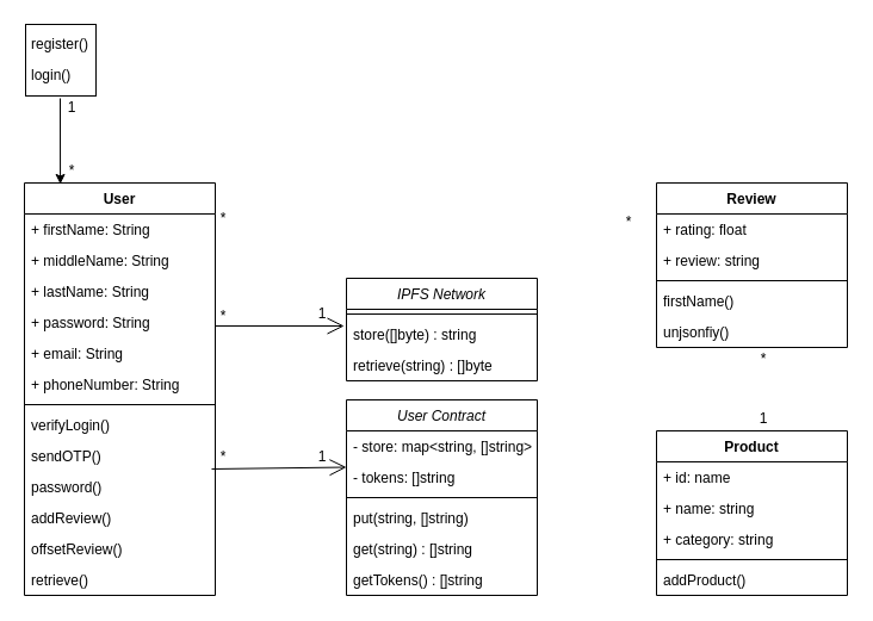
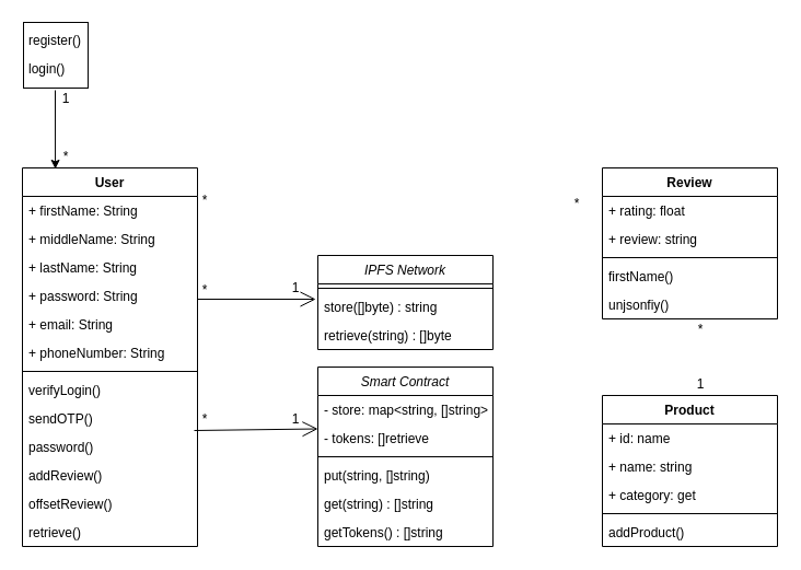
  <mxCell id="0" />
  <mxCell id="1" parent="0" />
  <mxCell id="2" value="" style="rounded=0;whiteSpace=wrap;html=1;" vertex="1" parent="1"><mxGeometry x="21" y="20" width="59" height="60" as="geometry" /></mxCell>
  <mxCell id="3" value="User" style="swimlane;fontStyle=1;align=center;verticalAlign=top;childLayout=stackLayout;horizontal=1;startSize=26;horizontalStack=0;resizeParent=1;resizeParentMax=0;resizeLast=0;collapsible=1;marginBottom=0;" vertex="1" parent="1"><mxGeometry x="20" y="153" width="160" height="346" as="geometry" /></mxCell>
  <mxCell id="4" value="+ firstName: String" style="text;strokeColor=none;fillColor=none;align=left;verticalAlign=top;spacingLeft=4;spacingRight=4;overflow=hidden;rotatable=0;points=[[0,0.5],[1,0.5]];portConstraint=eastwest;" vertex="1" parent="3"><mxGeometry y="26" width="160" height="26" as="geometry" /></mxCell>
  <mxCell id="5" value="+ middleName: String" style="text;strokeColor=none;fillColor=none;align=left;verticalAlign=top;spacingLeft=4;spacingRight=4;overflow=hidden;rotatable=0;points=[[0,0.5],[1,0.5]];portConstraint=eastwest;" vertex="1" parent="3"><mxGeometry y="52" width="160" height="26" as="geometry" /></mxCell>
  <mxCell id="6" value="+ lastName: String" style="text;strokeColor=none;fillColor=none;align=left;verticalAlign=top;spacingLeft=4;spacingRight=4;overflow=hidden;rotatable=0;points=[[0,0.5],[1,0.5]];portConstraint=eastwest;" vertex="1" parent="3"><mxGeometry y="78" width="160" height="26" as="geometry" /></mxCell>
  <mxCell id="7" value="+ password: String" style="text;strokeColor=none;fillColor=none;align=left;verticalAlign=top;spacingLeft=4;spacingRight=4;overflow=hidden;rotatable=0;points=[[0,0.5],[1,0.5]];portConstraint=eastwest;" vertex="1" parent="3"><mxGeometry y="104" width="160" height="26" as="geometry" /></mxCell>
  <mxCell id="8" value="+ email: String" style="text;strokeColor=none;fillColor=none;align=left;verticalAlign=top;spacingLeft=4;spacingRight=4;overflow=hidden;rotatable=0;points=[[0,0.5],[1,0.5]];portConstraint=eastwest;" vertex="1" parent="3"><mxGeometry y="130" width="160" height="26" as="geometry" /></mxCell>
  <mxCell id="9" value="+ phoneNumber: String" style="text;strokeColor=none;fillColor=none;align=left;verticalAlign=top;spacingLeft=4;spacingRight=4;overflow=hidden;rotatable=0;points=[[0,0.5],[1,0.5]];portConstraint=eastwest;" vertex="1" parent="3"><mxGeometry y="156" width="160" height="26" as="geometry" /></mxCell>
  <mxCell id="10" value="" style="line;strokeWidth=1;fillColor=none;align=left;verticalAlign=middle;spacingTop=-1;spacingLeft=3;spacingRight=3;rotatable=0;labelPosition=right;points=[];portConstraint=eastwest;" vertex="1" parent="3"><mxGeometry y="182" width="160" height="8" as="geometry" /></mxCell>
  <mxCell id="11" value="verifyLogin()" style="text;strokeColor=none;fillColor=none;align=left;verticalAlign=top;spacingLeft=4;spacingRight=4;overflow=hidden;rotatable=0;points=[[0,0.5],[1,0.5]];portConstraint=eastwest;" vertex="1" parent="3"><mxGeometry y="190" width="160" height="26" as="geometry" /></mxCell>
  <mxCell id="12" value="sendOTP()" style="text;strokeColor=none;fillColor=none;align=left;verticalAlign=top;spacingLeft=4;spacingRight=4;overflow=hidden;rotatable=0;points=[[0,0.5],[1,0.5]];portConstraint=eastwest;" vertex="1" parent="3"><mxGeometry y="216" width="160" height="26" as="geometry" /></mxCell>
  <mxCell id="13" value="password()" style="text;strokeColor=none;fillColor=none;align=left;verticalAlign=top;spacingLeft=4;spacingRight=4;overflow=hidden;rotatable=0;points=[[0,0.5],[1,0.5]];portConstraint=eastwest;" vertex="1" parent="3"><mxGeometry y="242" width="160" height="26" as="geometry" /></mxCell>
  <mxCell id="14" value="addReview()" style="text;strokeColor=none;fillColor=none;align=left;verticalAlign=top;spacingLeft=4;spacingRight=4;overflow=hidden;rotatable=0;points=[[0,0.5],[1,0.5]];portConstraint=eastwest;" vertex="1" parent="3"><mxGeometry y="268" width="160" height="26" as="geometry" /></mxCell>
  <mxCell id="15" value="offsetReview()" style="text;strokeColor=none;fillColor=none;align=left;verticalAlign=top;spacingLeft=4;spacingRight=4;overflow=hidden;rotatable=0;points=[[0,0.5],[1,0.5]];portConstraint=eastwest;" vertex="1" parent="3"><mxGeometry y="294" width="160" height="26" as="geometry" /></mxCell>
  <mxCell id="16" value="retrieve()" style="text;strokeColor=none;fillColor=none;align=left;verticalAlign=top;spacingLeft=4;spacingRight=4;overflow=hidden;rotatable=0;points=[[0,0.5],[1,0.5]];portConstraint=eastwest;" vertex="1" parent="3"><mxGeometry y="320" width="160" height="26" as="geometry" /></mxCell>
  <mxCell id="17" value="Product" style="swimlane;fontStyle=1;align=center;verticalAlign=top;childLayout=stackLayout;horizontal=1;startSize=26;horizontalStack=0;resizeParent=1;resizeParentMax=0;resizeLast=0;collapsible=1;marginBottom=0;" vertex="1" parent="1"><mxGeometry x="550" y="361" width="160" height="138" as="geometry" /></mxCell>
  <mxCell id="18" value="+ id: name" style="text;strokeColor=none;fillColor=none;align=left;verticalAlign=top;spacingLeft=4;spacingRight=4;overflow=hidden;rotatable=0;points=[[0,0.5],[1,0.5]];portConstraint=eastwest;" vertex="1" parent="17"><mxGeometry y="26" width="160" height="26" as="geometry" /></mxCell>
  <mxCell id="19" value="+ name: string" style="text;strokeColor=none;fillColor=none;align=left;verticalAlign=top;spacingLeft=4;spacingRight=4;overflow=hidden;rotatable=0;points=[[0,0.5],[1,0.5]];portConstraint=eastwest;" vertex="1" parent="17"><mxGeometry y="52" width="160" height="26" as="geometry" /></mxCell>
- <mxCell id="20" value="+ category: string" style="text;strokeColor=none;fillColor=none;align=left;verticalAlign=top;spacingLeft=4;spacingRight=4;overflow=hidden;rotatable=0;points=[[0,0.5],[1,0.5]];portConstraint=eastwest;" vertex="1" parent="17"><mxGeometry y="78" width="160" height="26" as="geometry" /></mxCell>
+ <mxCell id="20" value="+ category: get" style="text;strokeColor=none;fillColor=none;align=left;verticalAlign=top;spacingLeft=4;spacingRight=4;overflow=hidden;rotatable=0;points=[[0,0.5],[1,0.5]];portConstraint=eastwest;" vertex="1" parent="17"><mxGeometry y="78" width="160" height="26" as="geometry" /></mxCell>
  <mxCell id="21" value="" style="line;strokeWidth=1;fillColor=none;align=left;verticalAlign=middle;spacingTop=-1;spacingLeft=3;spacingRight=3;rotatable=0;labelPosition=right;points=[];portConstraint=eastwest;" vertex="1" parent="17"><mxGeometry y="104" width="160" height="8" as="geometry" /></mxCell>
  <mxCell id="22" value="addProduct()" style="text;strokeColor=none;fillColor=none;align=left;verticalAlign=top;spacingLeft=4;spacingRight=4;overflow=hidden;rotatable=0;points=[[0,0.5],[1,0.5]];portConstraint=eastwest;" vertex="1" parent="17"><mxGeometry y="112" width="160" height="26" as="geometry" /></mxCell>
  <mxCell id="23" value="Review" style="swimlane;fontStyle=1;align=center;verticalAlign=top;childLayout=stackLayout;horizontal=1;startSize=26;horizontalStack=0;resizeParent=1;resizeParentMax=0;resizeLast=0;collapsible=1;marginBottom=0;" vertex="1" parent="1"><mxGeometry x="550" y="153" width="160" height="138" as="geometry" /></mxCell>
  <mxCell id="24" value="+ rating: float" style="text;strokeColor=none;fillColor=none;align=left;verticalAlign=top;spacingLeft=4;spacingRight=4;overflow=hidden;rotatable=0;points=[[0,0.5],[1,0.5]];portConstraint=eastwest;" vertex="1" parent="23"><mxGeometry y="26" width="160" height="26" as="geometry" /></mxCell>
  <mxCell id="25" value="+ review: string" style="text;strokeColor=none;fillColor=none;align=left;verticalAlign=top;spacingLeft=4;spacingRight=4;overflow=hidden;rotatable=0;points=[[0,0.5],[1,0.5]];portConstraint=eastwest;" vertex="1" parent="23"><mxGeometry y="52" width="160" height="26" as="geometry" /></mxCell>
  <mxCell id="26" value="" style="line;strokeWidth=1;fillColor=none;align=left;verticalAlign=middle;spacingTop=-1;spacingLeft=3;spacingRight=3;rotatable=0;labelPosition=right;points=[];portConstraint=eastwest;" vertex="1" parent="23"><mxGeometry y="78" width="160" height="8" as="geometry" /></mxCell>
  <mxCell id="27" value="firstName()" style="text;strokeColor=none;fillColor=none;align=left;verticalAlign=top;spacingLeft=4;spacingRight=4;overflow=hidden;rotatable=0;points=[[0,0.5],[1,0.5]];portConstraint=eastwest;" vertex="1" parent="23"><mxGeometry y="86" width="160" height="26" as="geometry" /></mxCell>
  <mxCell id="28" value="unjsonfiy()" style="text;strokeColor=none;fillColor=none;align=left;verticalAlign=top;spacingLeft=4;spacingRight=4;overflow=hidden;rotatable=0;points=[[0,0.5],[1,0.5]];portConstraint=eastwest;" vertex="1" parent="23"><mxGeometry y="112" width="160" height="26" as="geometry" /></mxCell>
  <mxCell id="29" value="register()" style="text;strokeColor=none;fillColor=none;align=left;verticalAlign=top;spacingLeft=4;spacingRight=4;overflow=hidden;rotatable=0;points=[[0,0.5],[1,0.5]];portConstraint=eastwest;" vertex="1" parent="1"><mxGeometry x="20" y="23" width="160" height="26" as="geometry" /></mxCell>
  <mxCell id="30" value="login()" style="text;strokeColor=none;fillColor=none;align=left;verticalAlign=top;spacingLeft=4;spacingRight=4;overflow=hidden;rotatable=0;points=[[0,0.5],[1,0.5]];portConstraint=eastwest;" vertex="1" parent="1"><mxGeometry x="20" y="49" width="160" height="26" as="geometry" /></mxCell>
  <mxCell id="31" value="" style="endArrow=classic;html=1;entryX=0.188;entryY=0.006;entryDx=0;entryDy=0;entryPerimeter=0;" edge="1" parent="1"><mxGeometry width="50" height="50" relative="1" as="geometry"><mxPoint x="50" y="82" as="sourcePoint" /><mxPoint x="50.08" y="153.92" as="targetPoint" /></mxGeometry></mxCell>
  <mxCell id="32" value="1" style="text;html=1;strokeColor=none;fillColor=none;align=center;verticalAlign=middle;whiteSpace=wrap;rounded=0;" vertex="1" parent="1"><mxGeometry x="40" y="80" width="40" height="20" as="geometry" /></mxCell>
  <mxCell id="33" value="*" style="text;html=1;strokeColor=none;fillColor=none;align=center;verticalAlign=middle;whiteSpace=wrap;rounded=0;" vertex="1" parent="1"><mxGeometry x="40" y="133" width="40" height="20" as="geometry" /></mxCell>
  <mxCell id="34" value="1" style="text;html=1;strokeColor=none;fillColor=none;align=center;verticalAlign=middle;whiteSpace=wrap;rounded=0;" vertex="1" parent="1"><mxGeometry x="620" y="341" width="40" height="20" as="geometry" /></mxCell>
  <mxCell id="35" value="*" style="text;html=1;strokeColor=none;fillColor=none;align=center;verticalAlign=middle;whiteSpace=wrap;rounded=0;" vertex="1" parent="1"><mxGeometry x="620" y="291" width="40" height="20" as="geometry" /></mxCell>
- <mxCell id="36" value="User Contract" style="swimlane;fontStyle=2;align=center;verticalAlign=top;childLayout=stackLayout;horizontal=1;startSize=26;horizontalStack=0;resizeParent=1;resizeLast=0;collapsible=1;marginBottom=0;rounded=0;shadow=0;strokeWidth=1;" vertex="1" parent="1"><mxGeometry x="290" y="335" width="160" height="164" as="geometry"><mxRectangle x="230" y="140" width="160" height="26" as="alternateBounds" /></mxGeometry></mxCell>
+ <mxCell id="36" value="Smart Contract" style="swimlane;fontStyle=2;align=center;verticalAlign=top;childLayout=stackLayout;horizontal=1;startSize=26;horizontalStack=0;resizeParent=1;resizeLast=0;collapsible=1;marginBottom=0;rounded=0;shadow=0;strokeWidth=1;" vertex="1" parent="1"><mxGeometry x="290" y="335" width="160" height="164" as="geometry"><mxRectangle x="230" y="140" width="160" height="26" as="alternateBounds" /></mxGeometry></mxCell>
  <mxCell id="37" value="- store: map&lt;string, []string&gt;" style="text;align=left;verticalAlign=top;spacingLeft=4;spacingRight=4;overflow=hidden;rotatable=0;points=[[0,0.5],[1,0.5]];portConstraint=eastwest;" vertex="1" parent="36"><mxGeometry y="26" width="160" height="26" as="geometry" /></mxCell>
- <mxCell id="38" value="- tokens: []string" style="text;align=left;verticalAlign=top;spacingLeft=4;spacingRight=4;overflow=hidden;rotatable=0;points=[[0,0.5],[1,0.5]];portConstraint=eastwest;rounded=0;shadow=0;html=0;" vertex="1" parent="36"><mxGeometry y="52" width="160" height="26" as="geometry" /></mxCell>
+ <mxCell id="38" value="- tokens: []retrieve" style="text;align=left;verticalAlign=top;spacingLeft=4;spacingRight=4;overflow=hidden;rotatable=0;points=[[0,0.5],[1,0.5]];portConstraint=eastwest;rounded=0;shadow=0;html=0;" vertex="1" parent="36"><mxGeometry y="52" width="160" height="26" as="geometry" /></mxCell>
  <mxCell id="39" value="" style="line;html=1;strokeWidth=1;align=left;verticalAlign=middle;spacingTop=-1;spacingLeft=3;spacingRight=3;rotatable=0;labelPosition=right;points=[];portConstraint=eastwest;" vertex="1" parent="36"><mxGeometry y="78" width="160" height="8" as="geometry" /></mxCell>
  <mxCell id="40" value="put(string, []string)" style="text;align=left;verticalAlign=top;spacingLeft=4;spacingRight=4;overflow=hidden;rotatable=0;points=[[0,0.5],[1,0.5]];portConstraint=eastwest;" vertex="1" parent="36"><mxGeometry y="86" width="160" height="26" as="geometry" /></mxCell>
  <mxCell id="41" value="get(string) : []string" style="text;align=left;verticalAlign=top;spacingLeft=4;spacingRight=4;overflow=hidden;rotatable=0;points=[[0,0.5],[1,0.5]];portConstraint=eastwest;" vertex="1" parent="36"><mxGeometry y="112" width="160" height="26" as="geometry" /></mxCell>
  <mxCell id="42" value="getTokens() : []string" style="text;align=left;verticalAlign=top;spacingLeft=4;spacingRight=4;overflow=hidden;rotatable=0;points=[[0,0.5],[1,0.5]];portConstraint=eastwest;" vertex="1" parent="36"><mxGeometry y="138" width="160" height="26" as="geometry" /></mxCell>
  <mxCell id="43" value="IPFS Network" style="swimlane;fontStyle=2;align=center;verticalAlign=top;childLayout=stackLayout;horizontal=1;startSize=26;horizontalStack=0;resizeParent=1;resizeLast=0;collapsible=1;marginBottom=0;rounded=0;shadow=0;strokeWidth=1;" vertex="1" parent="1"><mxGeometry x="290" y="233" width="160" height="86" as="geometry"><mxRectangle x="230" y="140" width="160" height="26" as="alternateBounds" /></mxGeometry></mxCell>
  <mxCell id="44" value="" style="line;html=1;strokeWidth=1;align=left;verticalAlign=middle;spacingTop=-1;spacingLeft=3;spacingRight=3;rotatable=0;labelPosition=right;points=[];portConstraint=eastwest;" vertex="1" parent="43"><mxGeometry y="26" width="160" height="8" as="geometry" /></mxCell>
  <mxCell id="45" value="store([]byte) : string" style="text;align=left;verticalAlign=top;spacingLeft=4;spacingRight=4;overflow=hidden;rotatable=0;points=[[0,0.5],[1,0.5]];portConstraint=eastwest;" vertex="1" parent="43"><mxGeometry y="34" width="160" height="26" as="geometry" /></mxCell>
  <mxCell id="46" value="retrieve(string) : []byte" style="text;align=left;verticalAlign=top;spacingLeft=4;spacingRight=4;overflow=hidden;rotatable=0;points=[[0,0.5],[1,0.5]];portConstraint=eastwest;" vertex="1" parent="43"><mxGeometry y="60" width="160" height="26" as="geometry" /></mxCell>
  <mxCell id="47" value="" style="endArrow=open;endFill=1;endSize=12;html=1;entryX=-0.012;entryY=0.231;entryDx=0;entryDy=0;entryPerimeter=0;" edge="1" parent="1" target="45"><mxGeometry width="160" relative="1" as="geometry"><mxPoint x="180" y="273" as="sourcePoint" /><mxPoint x="400" y="283" as="targetPoint" /></mxGeometry></mxCell>
  <mxCell id="48" value="" style="endArrow=open;endFill=1;endSize=12;html=1;exitX=0.25;exitY=1;exitDx=0;exitDy=0;entryX=-0.012;entryY=0.231;entryDx=0;entryDy=0;entryPerimeter=0;" edge="1" parent="1" source="51"><mxGeometry width="160" relative="1" as="geometry"><mxPoint x="181.92" y="390.5" as="sourcePoint" /><mxPoint x="290" y="391.506" as="targetPoint" /></mxGeometry></mxCell>
  <mxCell id="49" value="1" style="text;html=1;strokeColor=none;fillColor=none;align=center;verticalAlign=middle;whiteSpace=wrap;rounded=0;" vertex="1" parent="1"><mxGeometry x="250" y="253" width="40" height="20" as="geometry" /></mxCell>
  <mxCell id="50" value="*" style="text;html=1;strokeColor=none;fillColor=none;align=center;verticalAlign=middle;whiteSpace=wrap;rounded=0;" vertex="1" parent="1"><mxGeometry x="167" y="255" width="40" height="20" as="geometry" /></mxCell>
  <mxCell id="51" value="*" style="text;html=1;strokeColor=none;fillColor=none;align=center;verticalAlign=middle;whiteSpace=wrap;rounded=0;" vertex="1" parent="1"><mxGeometry x="167" y="373" width="40" height="20" as="geometry" /></mxCell>
  <mxCell id="52" value="1" style="text;html=1;strokeColor=none;fillColor=none;align=center;verticalAlign=middle;whiteSpace=wrap;rounded=0;" vertex="1" parent="1"><mxGeometry x="250" y="373" width="40" height="20" as="geometry" /></mxCell>
  <mxCell id="53" value="*" style="text;html=1;strokeColor=none;fillColor=none;align=center;verticalAlign=middle;whiteSpace=wrap;rounded=0;" vertex="1" parent="1"><mxGeometry x="167" y="173" width="40" height="20" as="geometry" /></mxCell>
  <mxCell id="54" value="*" style="text;html=1;strokeColor=none;fillColor=none;align=center;verticalAlign=middle;whiteSpace=wrap;rounded=0;" vertex="1" parent="1"><mxGeometry x="507" y="176" width="40" height="20" as="geometry" /></mxCell>
